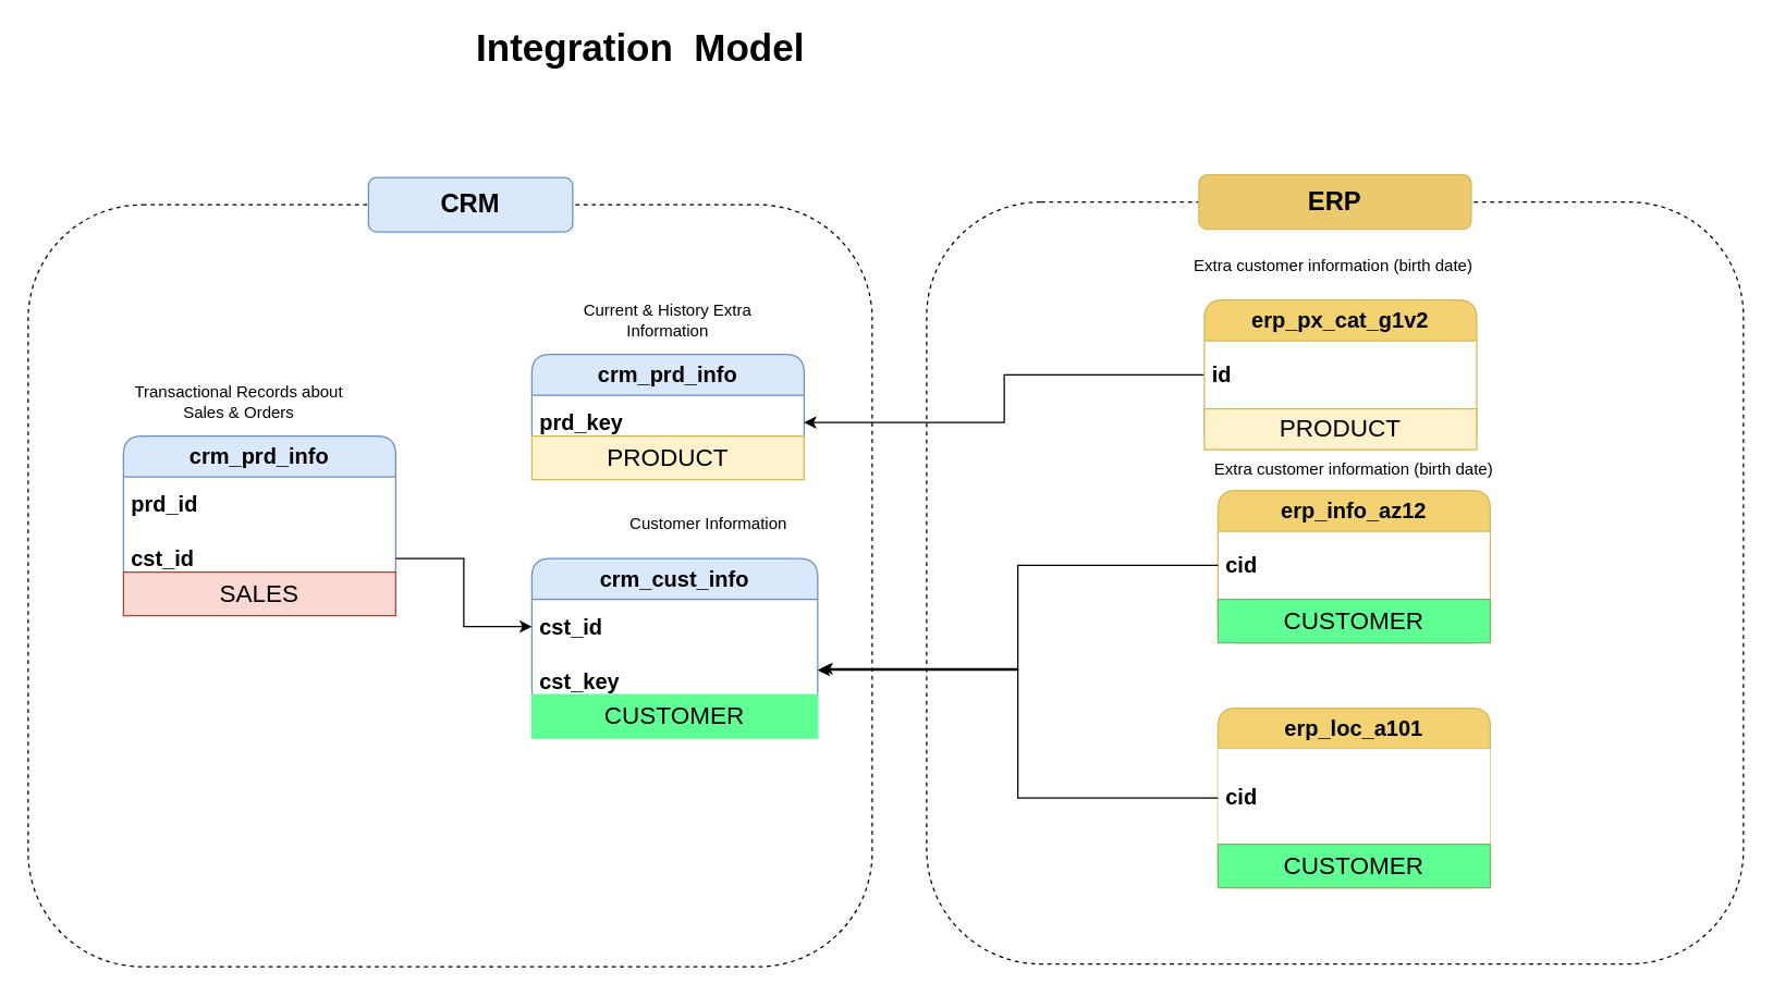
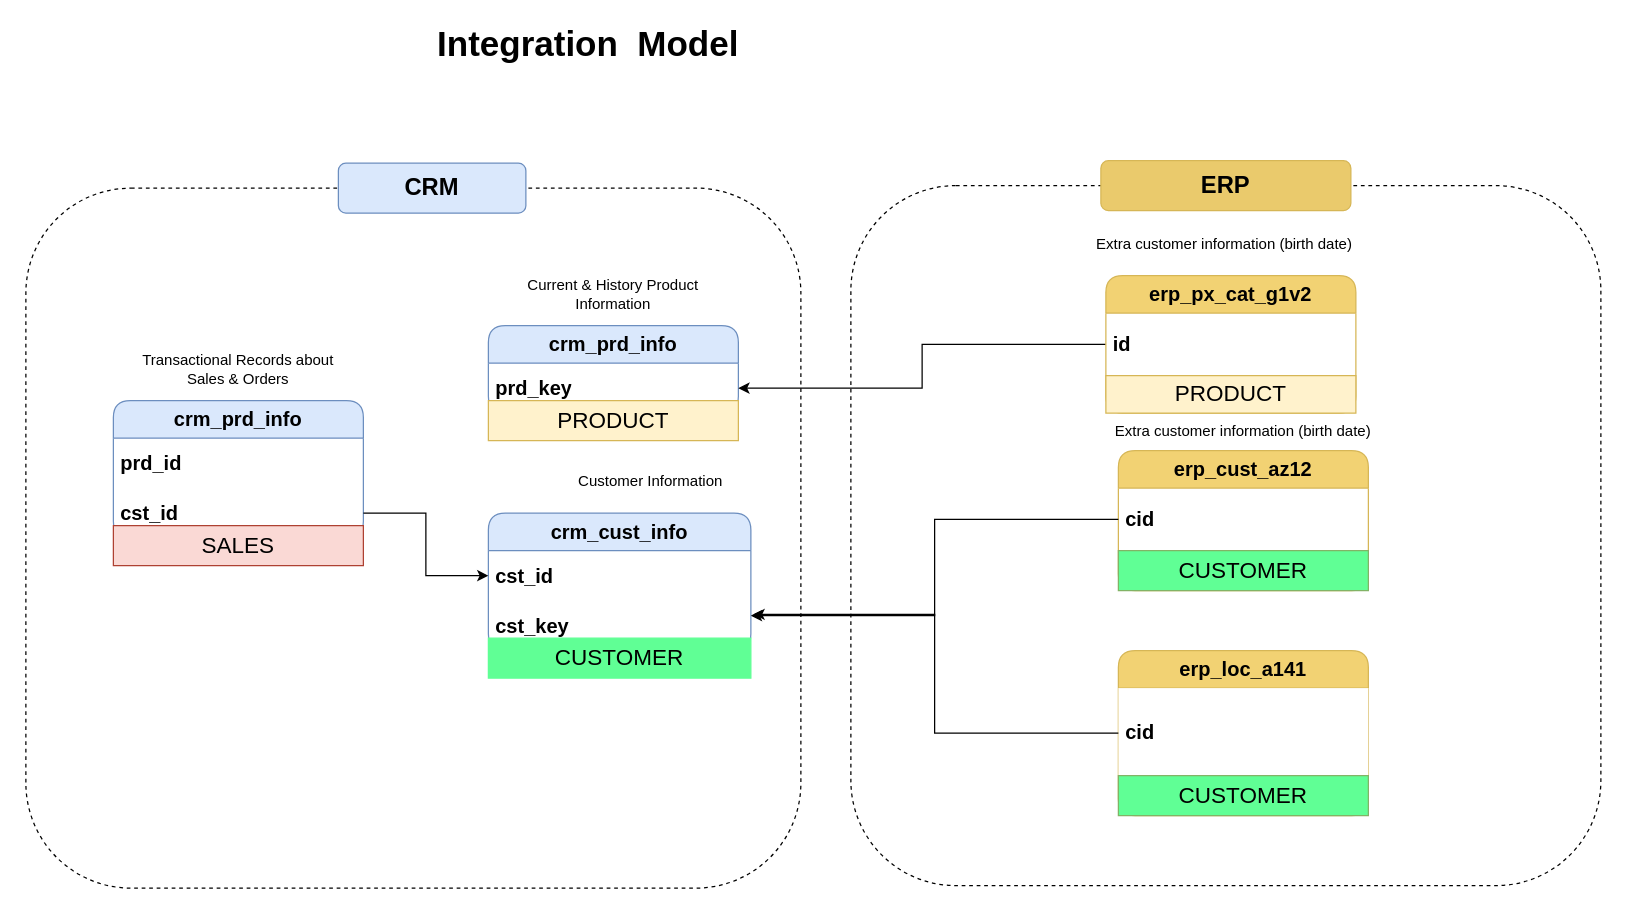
  <mxCell id="0" />
  <mxCell id="1" parent="0" />
  <mxCell id="2" value="" style="rounded=1;whiteSpace=wrap;html=1;fillColor=none;dashed=1;" parent="1" vertex="1"><mxGeometry x="680" y="148" width="600" height="560" as="geometry" /></mxCell>
  <mxCell id="3" value="crm_cust_info" style="swimlane;fontStyle=1;childLayout=stackLayout;horizontal=1;startSize=30;horizontalStack=0;resizeParent=1;resizeParentMax=0;resizeLast=0;collapsible=1;marginBottom=0;whiteSpace=wrap;html=1;fillColor=#dae8fc;strokeColor=#6c8ebf;rounded=1;fontSize=16;" parent="1" vertex="1"><mxGeometry x="390" y="410" width="210" height="110" as="geometry" /></mxCell>
  <mxCell id="4" value="cst_id" style="text;strokeColor=none;fillColor=none;align=left;verticalAlign=middle;spacingLeft=4;spacingRight=4;overflow=hidden;points=[[0,0.5],[1,0.5]];portConstraint=eastwest;rotatable=0;whiteSpace=wrap;html=1;fontSize=16;fontStyle=1" parent="3" vertex="1"><mxGeometry y="30" width="210" height="40" as="geometry" /></mxCell>
  <mxCell id="5" value="cst_key" style="text;strokeColor=none;fillColor=none;align=left;verticalAlign=middle;spacingLeft=4;spacingRight=4;overflow=hidden;points=[[0,0.5],[1,0.5]];portConstraint=eastwest;rotatable=0;whiteSpace=wrap;html=1;fontSize=16;fontStyle=1" parent="3" vertex="1"><mxGeometry y="70" width="210" height="40" as="geometry" /></mxCell>
  <mxCell id="6" value="&lt;b&gt;&lt;font style=&quot;font-size: 28px;&quot;&gt;Integration&amp;nbsp; Model&lt;/font&gt;&lt;/b&gt;" style="text;html=1;align=center;verticalAlign=middle;whiteSpace=wrap;rounded=0;" parent="1" vertex="1"><mxGeometry x="310" y="20" width="320" height="30" as="geometry" /></mxCell>
  <mxCell id="7" value="Customer Information" style="text;html=1;align=center;verticalAlign=middle;whiteSpace=wrap;rounded=0;" parent="1" vertex="1"><mxGeometry x="460" y="370" width="120" height="30" as="geometry" /></mxCell>
  <mxCell id="8" value="crm_prd_info" style="swimlane;fontStyle=1;childLayout=stackLayout;horizontal=1;startSize=30;horizontalStack=0;resizeParent=1;resizeParentMax=0;resizeLast=0;collapsible=1;marginBottom=0;whiteSpace=wrap;html=1;fillColor=#dae8fc;strokeColor=#6c8ebf;rounded=1;fontSize=16;" parent="1" vertex="1"><mxGeometry x="390" y="260" width="200" height="70" as="geometry" /></mxCell>
  <mxCell id="9" value="prd_key" style="text;strokeColor=none;fillColor=none;align=left;verticalAlign=middle;spacingLeft=4;spacingRight=4;overflow=hidden;points=[[0,0.5],[1,0.5]];portConstraint=eastwest;rotatable=0;whiteSpace=wrap;html=1;fontSize=16;fontStyle=1" parent="8" vertex="1"><mxGeometry y="30" width="200" height="40" as="geometry" /></mxCell>
- <mxCell id="10" value="Current &amp;amp; History Extra Information" style="text;html=1;align=center;verticalAlign=middle;whiteSpace=wrap;rounded=0;" parent="1" vertex="1"><mxGeometry x="400" y="220" width="180" height="30" as="geometry" /></mxCell>
- <mxCell id="11" value="Transactional Records about Sales &amp;amp; Orders" style="text;html=1;align=center;verticalAlign=middle;whiteSpace=wrap;rounded=0;" parent="1" vertex="1"><mxGeometry x="85" y="280" width="180" height="30" as="geometry" /></mxCell>
+ <mxCell id="10" value="Current &amp;amp; History Product Information" style="text;html=1;align=center;verticalAlign=middle;whiteSpace=wrap;rounded=0;" parent="1" vertex="1"><mxGeometry x="400" y="220" width="180" height="30" as="geometry" /></mxCell>
+ <mxCell id="11" value="Transactional Records about Sales &amp;amp; Orders" style="text;html=1;align=center;verticalAlign=middle;whiteSpace=wrap;rounded=0;" parent="1" vertex="1"><mxGeometry x="100" y="280" width="180" height="30" as="geometry" /></mxCell>
  <mxCell id="12" value="crm_prd_info" style="swimlane;fontStyle=1;childLayout=stackLayout;horizontal=1;startSize=30;horizontalStack=0;resizeParent=1;resizeParentMax=0;resizeLast=0;collapsible=1;marginBottom=0;whiteSpace=wrap;html=1;fillColor=#dae8fc;strokeColor=#6c8ebf;rounded=1;fontSize=16;" parent="1" vertex="1"><mxGeometry x="90" y="320" width="200" height="110" as="geometry" /></mxCell>
  <mxCell id="13" value="prd_id" style="text;strokeColor=none;fillColor=none;align=left;verticalAlign=middle;spacingLeft=4;spacingRight=4;overflow=hidden;points=[[0,0.5],[1,0.5]];portConstraint=eastwest;rotatable=0;whiteSpace=wrap;html=1;fontSize=16;fontStyle=1" parent="12" vertex="1"><mxGeometry y="30" width="200" height="40" as="geometry" /></mxCell>
  <mxCell id="14" value="cst_id" style="text;strokeColor=none;fillColor=none;align=left;verticalAlign=middle;spacingLeft=4;spacingRight=4;overflow=hidden;points=[[0,0.5],[1,0.5]];portConstraint=eastwest;rotatable=0;whiteSpace=wrap;html=1;fontSize=16;fontStyle=1" parent="12" vertex="1"><mxGeometry y="70" width="200" height="40" as="geometry" /></mxCell>
  <mxCell id="15" style="edgeStyle=orthogonalEdgeStyle;rounded=0;orthogonalLoop=1;jettySize=auto;html=1;entryX=0;entryY=0.5;entryDx=0;entryDy=0;" parent="1" source="14" target="4" edge="1"><mxGeometry relative="1" as="geometry" /></mxCell>
- <mxCell id="16" value="erp_info_az12" style="swimlane;fontStyle=1;childLayout=stackLayout;horizontal=1;startSize=30;horizontalStack=0;resizeParent=1;resizeParentMax=0;resizeLast=0;collapsible=1;marginBottom=0;whiteSpace=wrap;html=1;fillColor=light-dark(#f2d273, #281d00);strokeColor=#d6b656;rounded=1;fontSize=16;swimlaneFillColor=default;" parent="1" vertex="1"><mxGeometry x="894" y="360" width="200" height="112" as="geometry" /></mxCell>
+ <mxCell id="16" value="erp_cust_az12" style="swimlane;fontStyle=1;childLayout=stackLayout;horizontal=1;startSize=30;horizontalStack=0;resizeParent=1;resizeParentMax=0;resizeLast=0;collapsible=1;marginBottom=0;whiteSpace=wrap;html=1;fillColor=light-dark(#f2d273, #281d00);strokeColor=#d6b656;rounded=1;fontSize=16;swimlaneFillColor=default;" parent="1" vertex="1"><mxGeometry x="894" y="360" width="200" height="112" as="geometry" /></mxCell>
  <mxCell id="17" value="cid" style="text;fillColor=none;align=left;verticalAlign=middle;spacingLeft=4;spacingRight=4;overflow=hidden;points=[[0,0.5],[1,0.5]];portConstraint=eastwest;rotatable=0;whiteSpace=wrap;html=1;fontSize=16;fontStyle=1;gradientColor=none;" parent="16" vertex="1"><mxGeometry y="30" width="200" height="50" as="geometry" /></mxCell>
  <mxCell id="18" value="&lt;font style=&quot;font-size: 18px;&quot;&gt;CUSTOMER&lt;/font&gt;" style="text;html=1;strokeColor=#82b366;fillColor=#60FF95;align=center;verticalAlign=middle;whiteSpace=wrap;overflow=hidden;" parent="16" vertex="1"><mxGeometry y="80" width="200" height="32" as="geometry" /></mxCell>
  <mxCell id="19" value="Extra customer information (birth date)" style="text;html=1;align=center;verticalAlign=middle;whiteSpace=wrap;rounded=0;" parent="1" vertex="1"><mxGeometry x="879" y="330" width="230" height="30" as="geometry" /></mxCell>
  <mxCell id="20" style="edgeStyle=orthogonalEdgeStyle;rounded=0;orthogonalLoop=1;jettySize=auto;html=1;entryX=1;entryY=0.3;entryDx=0;entryDy=0;entryPerimeter=0;" parent="1" source="17" target="5" edge="1"><mxGeometry relative="1" as="geometry" /></mxCell>
- <mxCell id="21" value="erp_loc_a101" style="swimlane;fontStyle=1;childLayout=stackLayout;horizontal=1;startSize=30;horizontalStack=0;resizeParent=1;resizeParentMax=0;resizeLast=0;collapsible=1;marginBottom=0;whiteSpace=wrap;html=1;fillColor=light-dark(#f2d273, #281d00);strokeColor=#d6b656;rounded=1;fontSize=16;swimlaneFillColor=default;" parent="1" vertex="1"><mxGeometry x="894" y="520" width="200" height="132" as="geometry" /></mxCell>
+ <mxCell id="21" value="erp_loc_a141" style="swimlane;fontStyle=1;childLayout=stackLayout;horizontal=1;startSize=30;horizontalStack=0;resizeParent=1;resizeParentMax=0;resizeLast=0;collapsible=1;marginBottom=0;whiteSpace=wrap;html=1;fillColor=light-dark(#f2d273, #281d00);strokeColor=#d6b656;rounded=1;fontSize=16;swimlaneFillColor=default;" parent="1" vertex="1"><mxGeometry x="894" y="520" width="200" height="132" as="geometry" /></mxCell>
  <mxCell id="22" value="cid" style="text;strokeColor=none;fillColor=default;align=left;verticalAlign=middle;spacingLeft=4;spacingRight=4;overflow=hidden;points=[[0,0.5],[1,0.5]];portConstraint=eastwest;rotatable=0;whiteSpace=wrap;html=1;fontSize=16;fontStyle=1;gradientColor=none;" parent="21" vertex="1"><mxGeometry y="30" width="200" height="70" as="geometry" /></mxCell>
  <mxCell id="23" value="&lt;font style=&quot;font-size: 18px;&quot;&gt;CUSTOMER&lt;/font&gt;" style="text;html=1;strokeColor=#82b366;fillColor=#60FF95;align=center;verticalAlign=middle;whiteSpace=wrap;overflow=hidden;" parent="21" vertex="1"><mxGeometry y="100" width="200" height="32" as="geometry" /></mxCell>
  <mxCell id="24" style="edgeStyle=orthogonalEdgeStyle;rounded=0;orthogonalLoop=1;jettySize=auto;html=1;entryX=1.01;entryY=0.275;entryDx=0;entryDy=0;entryPerimeter=0;" parent="1" source="21" target="5" edge="1"><mxGeometry relative="1" as="geometry" /></mxCell>
  <mxCell id="25" style="edgeStyle=orthogonalEdgeStyle;rounded=0;orthogonalLoop=1;jettySize=auto;html=1;entryX=1;entryY=0.5;entryDx=0;entryDy=0;" parent="1" source="26" target="9" edge="1"><mxGeometry relative="1" as="geometry" /></mxCell>
  <mxCell id="26" value="erp_px_cat_g1v2" style="swimlane;fontStyle=1;childLayout=stackLayout;horizontal=1;startSize=30;horizontalStack=0;resizeParent=1;resizeParentMax=0;resizeLast=0;collapsible=1;marginBottom=0;whiteSpace=wrap;html=1;fillColor=light-dark(#f2d273, #281d00);strokeColor=#d6b656;rounded=1;fontSize=16;swimlaneFillColor=default;" parent="1" vertex="1"><mxGeometry x="884" y="220" width="200" height="110" as="geometry" /></mxCell>
  <mxCell id="27" value="id" style="text;strokeColor=none;fillColor=none;align=left;verticalAlign=middle;spacingLeft=4;spacingRight=4;overflow=hidden;points=[[0,0.5],[1,0.5]];portConstraint=eastwest;rotatable=0;whiteSpace=wrap;html=1;fontSize=16;fontStyle=1" parent="26" vertex="1"><mxGeometry y="30" width="200" height="50" as="geometry" /></mxCell>
  <mxCell id="28" value="&lt;font style=&quot;font-size: 18px;&quot;&gt;PRODUCT&lt;/font&gt;" style="text;html=1;strokeColor=#d6b656;fillColor=#fff2cc;align=center;verticalAlign=middle;whiteSpace=wrap;overflow=hidden;" parent="26" vertex="1"><mxGeometry y="80" width="200" height="30" as="geometry" /></mxCell>
  <mxCell id="29" value="Extra customer information (birth date)" style="text;html=1;align=center;verticalAlign=middle;whiteSpace=wrap;rounded=0;" parent="1" vertex="1"><mxGeometry x="864" y="180" width="230" height="30" as="geometry" /></mxCell>
  <mxCell id="30" value="" style="rounded=1;whiteSpace=wrap;html=1;fillColor=none;dashed=1;" parent="1" vertex="1"><mxGeometry x="20" y="150" width="620" height="560" as="geometry" /></mxCell>
  <mxCell id="31" value="&lt;b&gt;&lt;font style=&quot;font-size: 19px;&quot;&gt;CRM&lt;/font&gt;&lt;/b&gt;" style="rounded=1;whiteSpace=wrap;html=1;fillColor=#dae8fc;strokeColor=#6c8ebf;" parent="1" vertex="1"><mxGeometry x="270" y="130" width="150" height="40" as="geometry" /></mxCell>
  <mxCell id="32" value="&lt;b&gt;&lt;font style=&quot;font-size: 19px;&quot;&gt;ERP&lt;/font&gt;&lt;/b&gt;" style="rounded=1;whiteSpace=wrap;html=1;fillColor=light-dark(#eaca6c, #281d00);strokeColor=#D6B656;" parent="1" vertex="1"><mxGeometry x="880" y="128" width="200" height="40" as="geometry" /></mxCell>
  <mxCell id="33" value="&lt;font style=&quot;font-size: 18px;&quot;&gt;PRODUCT&lt;/font&gt;" style="text;html=1;strokeColor=#d6b656;fillColor=#fff2cc;align=center;verticalAlign=middle;whiteSpace=wrap;overflow=hidden;" parent="1" vertex="1"><mxGeometry x="390" y="320" width="200" height="32" as="geometry" /></mxCell>
  <mxCell id="34" value="&lt;font style=&quot;font-size: 18px;&quot;&gt;CUSTOMER&lt;/font&gt;" style="text;html=1;strokeColor=#60FF95;fillColor=#60FF95;align=center;verticalAlign=middle;whiteSpace=wrap;overflow=hidden;" parent="1" vertex="1"><mxGeometry x="390" y="510" width="210" height="32" as="geometry" /></mxCell>
  <mxCell id="35" value="&lt;font style=&quot;font-size: 18px;&quot;&gt;SALES&lt;/font&gt;" style="text;html=1;strokeColor=#ae4132;fillColor=#fad9d5;align=center;verticalAlign=middle;whiteSpace=wrap;overflow=hidden;" parent="1" vertex="1"><mxGeometry x="90" y="420" width="200" height="32" as="geometry" /></mxCell>
